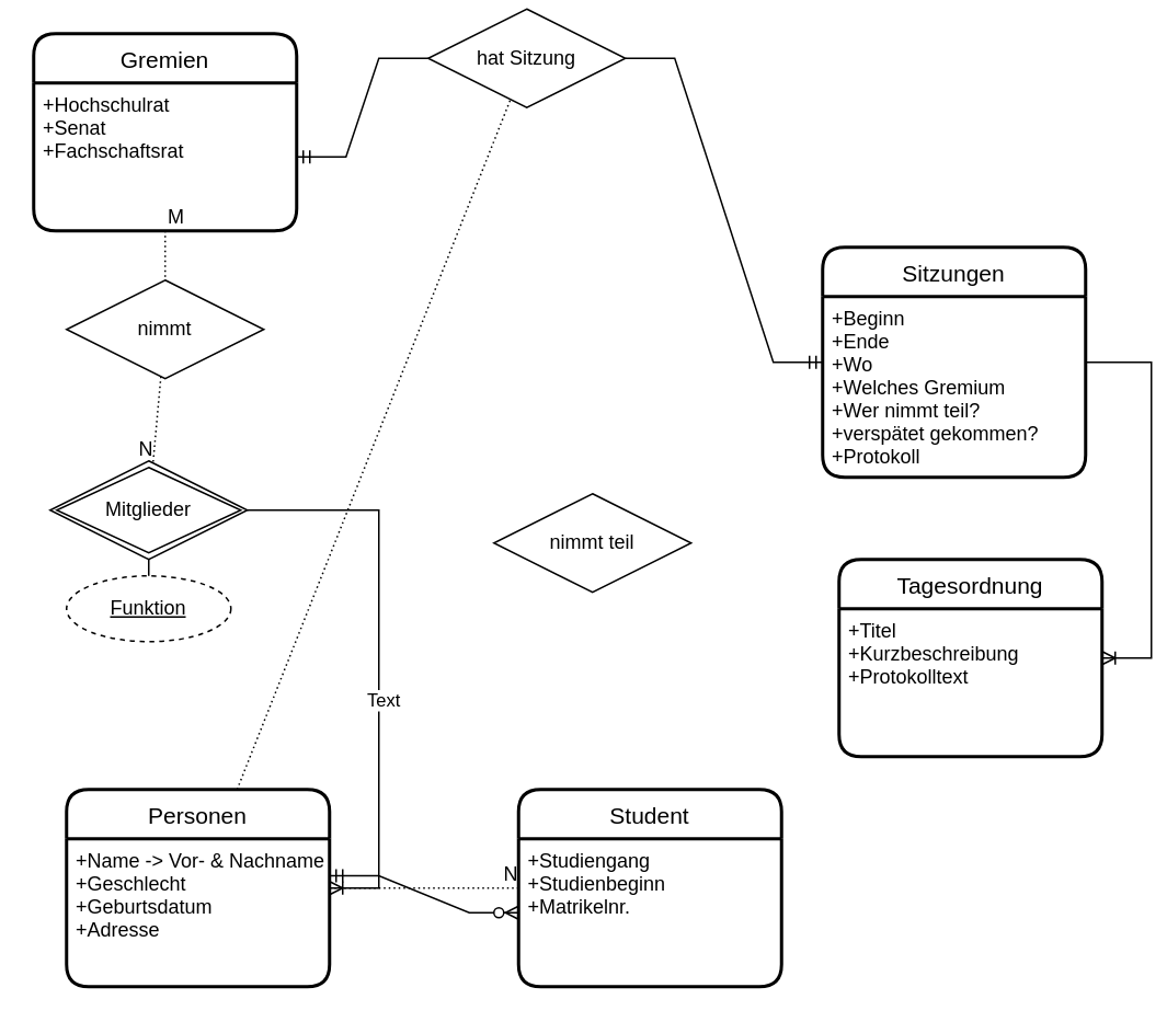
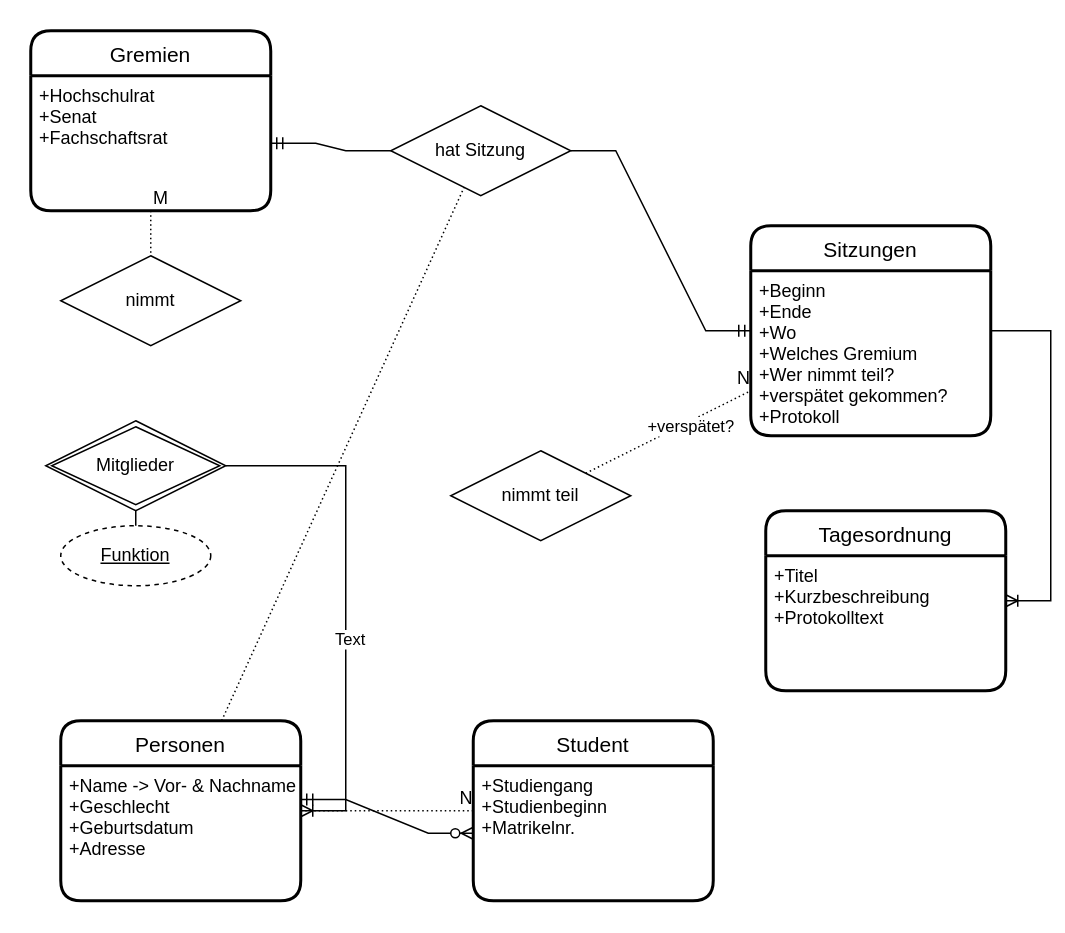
  <mxCell id="0" />
  <mxCell id="1" parent="0" />
  <mxCell id="2" value="Gremien" style="swimlane;childLayout=stackLayout;horizontal=1;startSize=30;horizontalStack=0;rounded=1;fontSize=14;fontStyle=0;strokeWidth=2;resizeParent=0;resizeLast=1;shadow=0;dashed=0;align=center;" vertex="1" parent="1"><mxGeometry x="20" y="20" width="160" height="120" as="geometry" /></mxCell>
  <mxCell id="3" value="+Hochschulrat&#10;+Senat&#10;+Fachschaftsrat" style="align=left;strokeColor=none;fillColor=none;spacingLeft=4;fontSize=12;verticalAlign=top;resizable=0;rotatable=0;part=1;" vertex="1" parent="2"><mxGeometry y="30" width="160" height="90" as="geometry" /></mxCell>
  <mxCell id="4" value="Personen" style="swimlane;childLayout=stackLayout;horizontal=1;startSize=30;horizontalStack=0;rounded=1;fontSize=14;fontStyle=0;strokeWidth=2;resizeParent=0;resizeLast=1;shadow=0;dashed=0;align=center;" vertex="1" parent="1"><mxGeometry x="40" y="480" width="160" height="120" as="geometry" /></mxCell>
  <mxCell id="5" value="+Name -&gt; Vor- &amp; Nachname&#10;+Geschlecht&#10;+Geburtsdatum&#10;+Adresse" style="align=left;strokeColor=none;fillColor=none;spacingLeft=4;fontSize=12;verticalAlign=top;resizable=0;rotatable=0;part=1;" vertex="1" parent="4"><mxGeometry y="30" width="160" height="90" as="geometry" /></mxCell>
  <mxCell id="6" value="Student" style="swimlane;childLayout=stackLayout;horizontal=1;startSize=30;horizontalStack=0;rounded=1;fontSize=14;fontStyle=0;strokeWidth=2;resizeParent=0;resizeLast=1;shadow=0;dashed=0;align=center;" vertex="1" parent="1"><mxGeometry x="315" y="480" width="160" height="120" as="geometry" /></mxCell>
  <mxCell id="7" value="+Studiengang&#10;+Studienbeginn&#10;+Matrikelnr." style="align=left;strokeColor=none;fillColor=none;spacingLeft=4;fontSize=12;verticalAlign=top;resizable=0;rotatable=0;part=1;" vertex="1" parent="6"><mxGeometry y="30" width="160" height="90" as="geometry" /></mxCell>
  <mxCell id="8" value="" style="edgeStyle=entityRelationEdgeStyle;fontSize=12;html=1;endArrow=ERzeroToMany;startArrow=ERmandOne;rounded=0;exitX=1;exitY=0.25;exitDx=0;exitDy=0;" edge="1" parent="1" source="5" target="7"><mxGeometry width="100" height="100" relative="1" as="geometry"><mxPoint x="340" y="330" as="sourcePoint" /><mxPoint x="440" y="230" as="targetPoint" /></mxGeometry></mxCell>
  <mxCell id="9" value="" style="edgeStyle=entityRelationEdgeStyle;fontSize=12;html=1;endArrow=ERoneToMany;rounded=0;" edge="1" parent="1" source="29" target="4"><mxGeometry width="100" height="100" relative="1" as="geometry"><mxPoint x="340" y="330" as="sourcePoint" /><mxPoint x="440" y="230" as="targetPoint" /></mxGeometry></mxCell>
  <mxCell id="10" value="Text" style="edgeLabel;html=1;align=center;verticalAlign=middle;resizable=0;points=[];" vertex="1" connectable="0" parent="9"><mxGeometry x="0.147" y="2" relative="1" as="geometry"><mxPoint as="offset" /></mxGeometry></mxCell>
  <mxCell id="11" value="Sitzungen" style="swimlane;childLayout=stackLayout;horizontal=1;startSize=30;horizontalStack=0;rounded=1;fontSize=14;fontStyle=0;strokeWidth=2;resizeParent=0;resizeLast=1;shadow=0;dashed=0;align=center;" vertex="1" parent="1"><mxGeometry x="500" y="150" width="160" height="140" as="geometry" /></mxCell>
  <mxCell id="12" value="+Beginn&#10;+Ende&#10;+Wo&#10;+Welches Gremium&#10;+Wer nimmt teil?&#10;+verspätet gekommen?&#10;+Protokoll" style="align=left;strokeColor=none;fillColor=none;spacingLeft=4;fontSize=12;verticalAlign=top;resizable=0;rotatable=0;part=1;" vertex="1" parent="11"><mxGeometry y="30" width="160" height="110" as="geometry" /></mxCell>
+ <mxCell id="13" value="" style="endArrow=none;html=1;rounded=0;dashed=1;dashPattern=1 2;startArrow=none;" edge="1" parent="1" source="16" target="11"><mxGeometry relative="1" as="geometry"><mxPoint x="310" y="280" as="sourcePoint" /><mxPoint x="470" y="280" as="targetPoint" /></mxGeometry></mxCell>
+ <mxCell id="14" value="N" style="resizable=0;html=1;align=right;verticalAlign=bottom;" connectable="0" vertex="1" parent="13"><mxGeometry x="1" relative="1" as="geometry" /></mxCell>
+ <mxCell id="15" value="+verspätet?" style="edgeLabel;html=1;align=center;verticalAlign=middle;resizable=0;points=[];" vertex="1" connectable="0" parent="13"><mxGeometry x="0.229" y="-3" relative="1" as="geometry"><mxPoint as="offset" /></mxGeometry></mxCell>
  <mxCell id="16" value="nimmt teil" style="shape=rhombus;perimeter=rhombusPerimeter;whiteSpace=wrap;html=1;align=center;" vertex="1" parent="1"><mxGeometry x="300" y="300" width="120" height="60" as="geometry" /></mxCell>
  <mxCell id="17" value="" style="endArrow=none;html=1;rounded=0;dashed=1;dashPattern=1 2;" edge="1" parent="1" source="4" target="19"><mxGeometry relative="1" as="geometry"><mxPoint x="190" y="360" as="sourcePoint" /><mxPoint x="410" y="250" as="targetPoint" /></mxGeometry></mxCell>
  <mxCell id="18" value="" style="edgeStyle=entityRelationEdgeStyle;fontSize=12;html=1;endArrow=ERmandOne;startArrow=none;rounded=0;" edge="1" parent="1" source="19" target="11"><mxGeometry width="100" height="100" relative="1" as="geometry"><mxPoint x="340" y="330" as="sourcePoint" /><mxPoint x="440" y="230" as="targetPoint" /></mxGeometry></mxCell>
- <mxCell id="19" value="hat Sitzung" style="shape=rhombus;perimeter=rhombusPerimeter;whiteSpace=wrap;html=1;align=center;" vertex="1" parent="1"><mxGeometry x="260" y="5" width="120" height="60" as="geometry" /></mxCell>
+ <mxCell id="19" value="hat Sitzung" style="shape=rhombus;perimeter=rhombusPerimeter;whiteSpace=wrap;html=1;align=center;" vertex="1" parent="1"><mxGeometry x="260" y="70" width="120" height="60" as="geometry" /></mxCell>
  <mxCell id="20" value="" style="edgeStyle=entityRelationEdgeStyle;fontSize=12;html=1;endArrow=none;startArrow=ERmandOne;rounded=0;" edge="1" parent="1" source="3" target="19"><mxGeometry width="100" height="100" relative="1" as="geometry"><mxPoint x="180" y="255" as="sourcePoint" /><mxPoint x="410" y="210" as="targetPoint" /></mxGeometry></mxCell>
- <mxCell id="21" value="" style="endArrow=none;html=1;rounded=0;dashed=1;dashPattern=1 2;startArrow=none;" edge="1" parent="1" source="23" target="29"><mxGeometry relative="1" as="geometry"><mxPoint x="310" y="280" as="sourcePoint" /><mxPoint x="100" y="280" as="targetPoint" /></mxGeometry></mxCell>
- <mxCell id="22" value="N" style="resizable=0;html=1;align=right;verticalAlign=bottom;" connectable="0" vertex="1" parent="21"><mxGeometry x="1" relative="1" as="geometry" /></mxCell>
  <mxCell id="23" value="nimmt" style="shape=rhombus;perimeter=rhombusPerimeter;whiteSpace=wrap;html=1;align=center;" vertex="1" parent="1"><mxGeometry x="40" y="170" width="120" height="60" as="geometry" /></mxCell>
  <mxCell id="24" value="" style="endArrow=none;html=1;rounded=0;dashed=1;dashPattern=1 2;" edge="1" parent="1" source="3" target="23"><mxGeometry relative="1" as="geometry"><mxPoint x="100" y="140" as="sourcePoint" /><mxPoint x="100" y="280" as="targetPoint" /></mxGeometry></mxCell>
  <mxCell id="25" value="M" style="resizable=0;html=1;align=left;verticalAlign=bottom;" connectable="0" vertex="1" parent="24"><mxGeometry x="-1" relative="1" as="geometry" /></mxCell>
  <mxCell id="26" value="" style="endArrow=none;html=1;rounded=0;dashed=1;dashPattern=1 2;" edge="1" parent="1" source="4" target="6"><mxGeometry relative="1" as="geometry"><mxPoint x="310" y="280" as="sourcePoint" /><mxPoint x="470" y="280" as="targetPoint" /></mxGeometry></mxCell>
  <mxCell id="27" value="N" style="resizable=0;html=1;align=right;verticalAlign=bottom;" connectable="0" vertex="1" parent="26"><mxGeometry x="1" relative="1" as="geometry" /></mxCell>
  <mxCell id="28" value="Funktion" style="ellipse;whiteSpace=wrap;html=1;align=center;fontStyle=4;dashed=1;" vertex="1" parent="1"><mxGeometry x="40" y="350" width="100" height="40" as="geometry" /></mxCell>
  <mxCell id="29" value="Mitglieder" style="shape=rhombus;double=1;perimeter=rhombusPerimeter;whiteSpace=wrap;html=1;align=center;" vertex="1" parent="1"><mxGeometry x="30" y="280" width="120" height="60" as="geometry" /></mxCell>
  <mxCell id="30" value="" style="endArrow=none;html=1;rounded=0;" edge="1" parent="1" source="29" target="28"><mxGeometry relative="1" as="geometry"><mxPoint x="310" y="280" as="sourcePoint" /><mxPoint x="470" y="280" as="targetPoint" /></mxGeometry></mxCell>
  <mxCell id="31" value="Tagesordnung" style="swimlane;childLayout=stackLayout;horizontal=1;startSize=30;horizontalStack=0;rounded=1;fontSize=14;fontStyle=0;strokeWidth=2;resizeParent=0;resizeLast=1;shadow=0;dashed=0;align=center;" vertex="1" parent="1"><mxGeometry x="510" y="340" width="160" height="120" as="geometry" /></mxCell>
  <mxCell id="32" value="+Titel&#10;+Kurzbeschreibung&#10;+Protokolltext" style="align=left;strokeColor=none;fillColor=none;spacingLeft=4;fontSize=12;verticalAlign=top;resizable=0;rotatable=0;part=1;" vertex="1" parent="31"><mxGeometry y="30" width="160" height="90" as="geometry" /></mxCell>
  <mxCell id="33" value="" style="edgeStyle=entityRelationEdgeStyle;fontSize=12;html=1;endArrow=ERoneToMany;rounded=0;" edge="1" parent="1" source="11" target="31"><mxGeometry width="100" height="100" relative="1" as="geometry"><mxPoint x="340" y="330" as="sourcePoint" /><mxPoint x="440" y="230" as="targetPoint" /></mxGeometry></mxCell>
